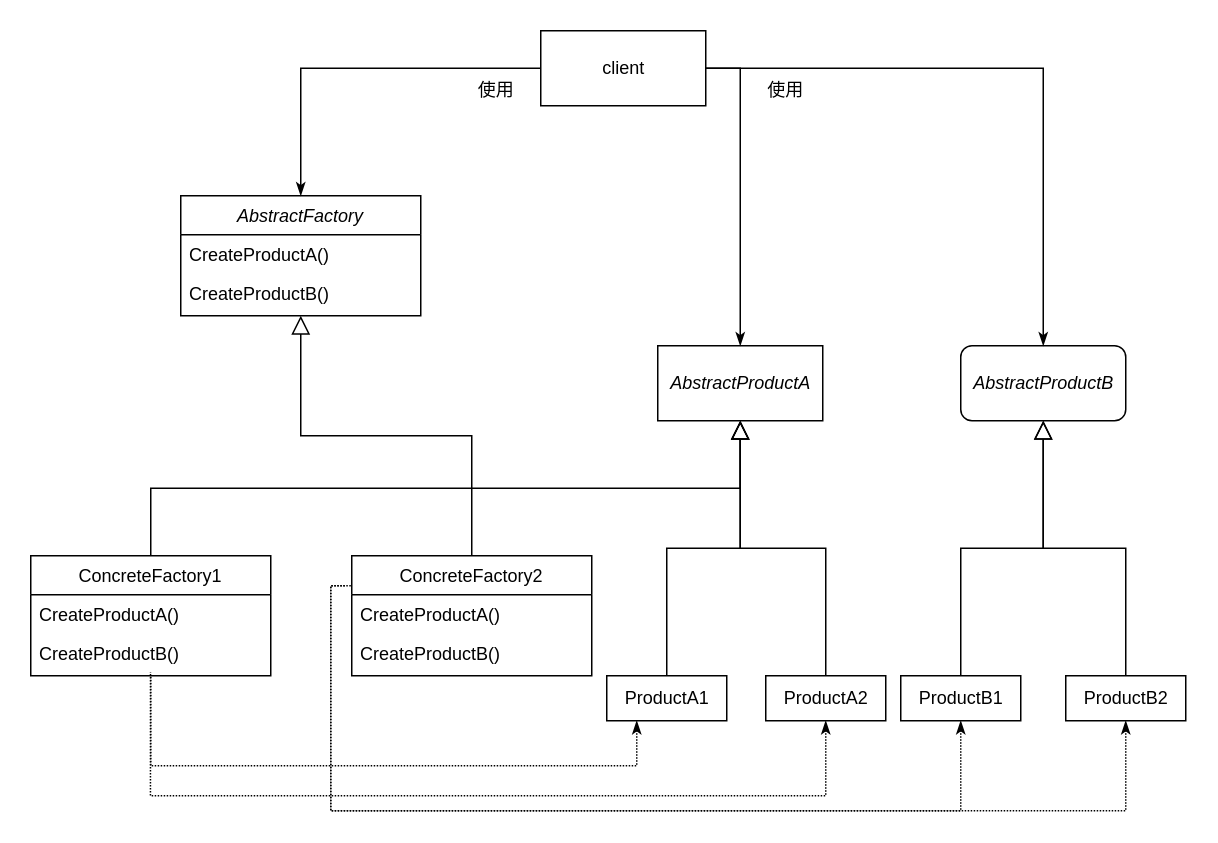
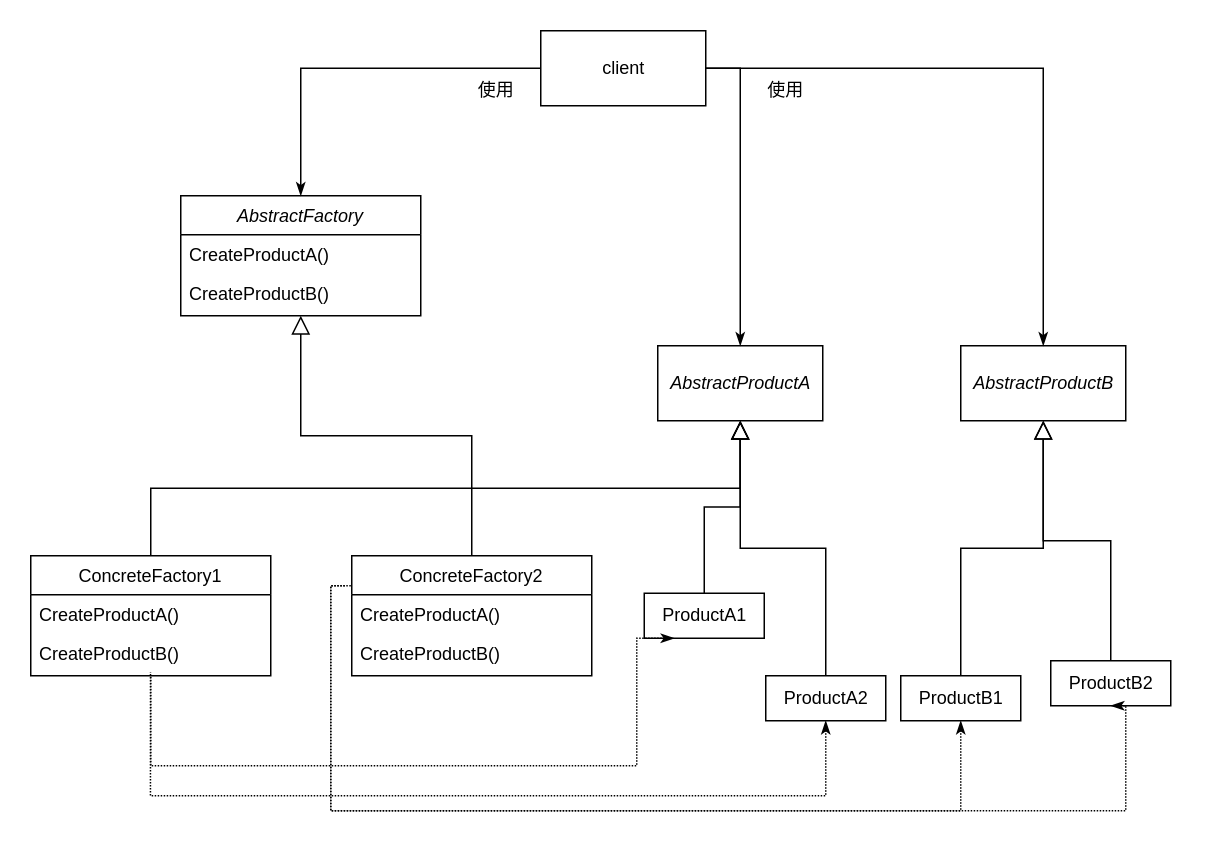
  <mxCell id="0" />
  <mxCell id="1" parent="0" />
  <mxCell id="2" value="AbstractFactory" style="swimlane;fontStyle=2;align=center;verticalAlign=top;childLayout=stackLayout;horizontal=1;startSize=26;horizontalStack=0;resizeParent=1;resizeLast=0;collapsible=1;marginBottom=0;rounded=0;shadow=0;strokeWidth=1;" parent="1" vertex="1"><mxGeometry x="120" y="130" width="160" height="80" as="geometry"><mxRectangle x="230" y="140" width="160" height="26" as="alternateBounds" /></mxGeometry></mxCell>
  <mxCell id="3" value="CreateProductA()" style="text;align=left;verticalAlign=top;spacingLeft=4;spacingRight=4;overflow=hidden;rotatable=0;points=[[0,0.5],[1,0.5]];portConstraint=eastwest;" parent="2" vertex="1"><mxGeometry y="26" width="160" height="26" as="geometry" /></mxCell>
  <mxCell id="4" value="CreateProductB()" style="text;align=left;verticalAlign=top;spacingLeft=4;spacingRight=4;overflow=hidden;rotatable=0;points=[[0,0.5],[1,0.5]];portConstraint=eastwest;rounded=0;shadow=0;html=0;" parent="2" vertex="1"><mxGeometry y="52" width="160" height="26" as="geometry" /></mxCell>
  <mxCell id="5" value="ConcreteFactory1" style="swimlane;fontStyle=0;align=center;verticalAlign=top;childLayout=stackLayout;horizontal=1;startSize=26;horizontalStack=0;resizeParent=1;resizeLast=0;collapsible=1;marginBottom=0;rounded=0;shadow=0;strokeWidth=1;" parent="1" vertex="1"><mxGeometry x="20" y="370" width="160" height="80" as="geometry"><mxRectangle x="130" y="380" width="160" height="26" as="alternateBounds" /></mxGeometry></mxCell>
  <mxCell id="6" value="CreateProductA()" style="text;align=left;verticalAlign=top;spacingLeft=4;spacingRight=4;overflow=hidden;rotatable=0;points=[[0,0.5],[1,0.5]];portConstraint=eastwest;" parent="5" vertex="1"><mxGeometry y="26" width="160" height="26" as="geometry" /></mxCell>
  <mxCell id="7" value="CreateProductB()" style="text;align=left;verticalAlign=top;spacingLeft=4;spacingRight=4;overflow=hidden;rotatable=0;points=[[0,0.5],[1,0.5]];portConstraint=eastwest;rounded=0;shadow=0;html=0;" parent="5" vertex="1"><mxGeometry y="52" width="160" height="26" as="geometry" /></mxCell>
  <mxCell id="8" value="" style="endArrow=block;endSize=10;endFill=0;shadow=0;strokeWidth=1;rounded=0;edgeStyle=elbowEdgeStyle;elbow=vertical;" parent="1" source="5" target="15" edge="1"><mxGeometry width="160" relative="1" as="geometry"><mxPoint x="100" y="213" as="sourcePoint" /><mxPoint x="100" y="213" as="targetPoint" /></mxGeometry></mxCell>
  <mxCell id="9" value="ConcreteFactory2" style="swimlane;fontStyle=0;align=center;verticalAlign=top;childLayout=stackLayout;horizontal=1;startSize=26;horizontalStack=0;resizeParent=1;resizeLast=0;collapsible=1;marginBottom=0;rounded=0;shadow=0;strokeWidth=1;" parent="1" vertex="1"><mxGeometry x="234" y="370" width="160" height="80" as="geometry"><mxRectangle x="340" y="380" width="170" height="26" as="alternateBounds" /></mxGeometry></mxCell>
  <mxCell id="10" value="CreateProductA()" style="text;align=left;verticalAlign=top;spacingLeft=4;spacingRight=4;overflow=hidden;rotatable=0;points=[[0,0.5],[1,0.5]];portConstraint=eastwest;" parent="9" vertex="1"><mxGeometry y="26" width="160" height="26" as="geometry" /></mxCell>
  <mxCell id="11" value="CreateProductB()" style="text;align=left;verticalAlign=top;spacingLeft=4;spacingRight=4;overflow=hidden;rotatable=0;points=[[0,0.5],[1,0.5]];portConstraint=eastwest;" vertex="1" parent="9"><mxGeometry y="52" width="160" height="26" as="geometry" /></mxCell>
  <mxCell id="12" value="" style="endArrow=block;endSize=10;endFill=0;shadow=0;strokeWidth=1;rounded=0;edgeStyle=elbowEdgeStyle;elbow=vertical;" parent="1" source="9" target="2" edge="1"><mxGeometry width="160" relative="1" as="geometry"><mxPoint x="110" y="383" as="sourcePoint" /><mxPoint x="210" y="281" as="targetPoint" /></mxGeometry></mxCell>
  <mxCell id="13" value="" style="endArrow=none;shadow=0;strokeWidth=1;rounded=0;endFill=0;edgeStyle=elbowEdgeStyle;elbow=vertical;startArrow=classicThin;startFill=1;entryX=0;entryY=0.5;entryDx=0;entryDy=0;exitX=0.5;exitY=0;exitDx=0;exitDy=0;" parent="1" source="2" target="14" edge="1"><mxGeometry x="0.5" y="41" relative="1" as="geometry"><mxPoint x="370" y="202" as="sourcePoint" /><mxPoint x="350" y="40" as="targetPoint" /><mxPoint x="-40" y="32" as="offset" /><Array as="points"><mxPoint x="330" y="45" /></Array></mxGeometry></mxCell>
  <mxCell id="14" value="client" style="html=1;" vertex="1" parent="1"><mxGeometry x="360" y="20" width="110" height="50" as="geometry" /></mxCell>
  <mxCell id="15" value="&lt;i&gt;AbstractProductA&lt;/i&gt;" style="html=1;" vertex="1" parent="1"><mxGeometry x="438" y="230" width="110" height="50" as="geometry" /></mxCell>
- <mxCell id="16" value="&lt;i&gt;AbstractProductB&lt;/i&gt;" style="html=1;rounded=1;" vertex="1" parent="1"><mxGeometry x="640" y="230" width="110" height="50" as="geometry" /></mxCell>
+ <mxCell id="16" value="&lt;i&gt;AbstractProductB&lt;/i&gt;" style="html=1;" vertex="1" parent="1"><mxGeometry x="640" y="230" width="110" height="50" as="geometry" /></mxCell>
  <mxCell id="17" value="" style="endArrow=none;shadow=0;strokeWidth=1;rounded=0;endFill=0;elbow=vertical;startArrow=classicThin;startFill=1;entryX=1;entryY=0.5;entryDx=0;entryDy=0;exitX=0.5;exitY=0;exitDx=0;exitDy=0;edgeStyle=orthogonalEdgeStyle;" edge="1" parent="1" source="15" target="14"><mxGeometry x="0.5" y="41" relative="1" as="geometry"><mxPoint x="210" y="140" as="sourcePoint" /><mxPoint x="370" y="55" as="targetPoint" /><mxPoint x="-40" y="32" as="offset" /></mxGeometry></mxCell>
  <mxCell id="18" value="" style="endArrow=none;shadow=0;strokeWidth=1;rounded=0;endFill=0;elbow=vertical;startArrow=classicThin;startFill=1;entryX=1;entryY=0.5;entryDx=0;entryDy=0;exitX=0.5;exitY=0;exitDx=0;exitDy=0;edgeStyle=orthogonalEdgeStyle;" edge="1" parent="1" source="16" target="14"><mxGeometry x="0.5" y="41" relative="1" as="geometry"><mxPoint x="220" y="150" as="sourcePoint" /><mxPoint x="380" y="65" as="targetPoint" /><mxPoint x="-40" y="32" as="offset" /></mxGeometry></mxCell>
  <mxCell id="19" value="" style="endArrow=block;endSize=10;endFill=0;shadow=0;strokeWidth=1;rounded=0;elbow=vertical;exitX=0.5;exitY=0;exitDx=0;exitDy=0;edgeStyle=orthogonalEdgeStyle;entryX=0.5;entryY=1;entryDx=0;entryDy=0;" edge="1" parent="1" source="21" target="15"><mxGeometry width="160" relative="1" as="geometry"><mxPoint x="486" y="410" as="sourcePoint" /><mxPoint x="486" y="280" as="targetPoint" /></mxGeometry></mxCell>
  <mxCell id="20" value="ProductA2" style="html=1;" vertex="1" parent="1"><mxGeometry x="510" y="450" width="80" height="30" as="geometry" /></mxCell>
- <mxCell id="21" value="ProductA1" style="html=1;" vertex="1" parent="1"><mxGeometry x="404" y="450" width="80" height="30" as="geometry" /></mxCell>
+ <mxCell id="21" value="ProductA1" style="html=1;" vertex="1" parent="1"><mxGeometry x="429" y="395" width="80" height="30" as="geometry" /></mxCell>
  <mxCell id="22" value="" style="endArrow=block;endSize=10;endFill=0;shadow=0;strokeWidth=1;rounded=0;elbow=vertical;exitX=0.5;exitY=0;exitDx=0;exitDy=0;edgeStyle=orthogonalEdgeStyle;entryX=0.5;entryY=1;entryDx=0;entryDy=0;" edge="1" parent="1" source="20" target="15"><mxGeometry width="160" relative="1" as="geometry"><mxPoint x="425" y="480" as="sourcePoint" /><mxPoint x="530" y="300" as="targetPoint" /></mxGeometry></mxCell>
  <mxCell id="23" value="" style="endArrow=none;shadow=0;strokeWidth=1;rounded=0;endFill=0;elbow=vertical;startArrow=classicThin;startFill=1;entryX=0.5;entryY=1;entryDx=0;entryDy=0;exitX=0.25;exitY=1;exitDx=0;exitDy=0;edgeStyle=orthogonalEdgeStyle;dashed=1;dashPattern=1 1;" edge="1" parent="1" source="21" target="5"><mxGeometry x="0.5" y="41" relative="1" as="geometry"><mxPoint x="350.5" y="590" as="sourcePoint" /><mxPoint x="300" y="430" as="targetPoint" /><mxPoint x="-40" y="32" as="offset" /><Array as="points"><mxPoint x="424" y="510" /><mxPoint x="100" y="510" /></Array></mxGeometry></mxCell>
  <mxCell id="24" value="" style="endArrow=none;shadow=0;strokeWidth=1;rounded=0;endFill=0;elbow=vertical;startArrow=classicThin;startFill=1;exitX=0.5;exitY=1;exitDx=0;exitDy=0;edgeStyle=orthogonalEdgeStyle;dashed=1;dashPattern=1 1;entryX=0.499;entryY=0.978;entryDx=0;entryDy=0;entryPerimeter=0;" edge="1" parent="1" source="20" target="7"><mxGeometry x="0.5" y="41" relative="1" as="geometry"><mxPoint x="397.5" y="530" as="sourcePoint" /><mxPoint x="100" y="450" as="targetPoint" /><mxPoint x="-40" y="32" as="offset" /><Array as="points"><mxPoint x="550" y="530" /><mxPoint x="100" y="530" /></Array></mxGeometry></mxCell>
  <mxCell id="25" value="" style="endArrow=block;endSize=10;endFill=0;shadow=0;strokeWidth=1;rounded=0;elbow=vertical;exitX=0.5;exitY=0;exitDx=0;exitDy=0;edgeStyle=orthogonalEdgeStyle;entryX=0.5;entryY=1;entryDx=0;entryDy=0;" edge="1" parent="1" source="27" target="16"><mxGeometry width="160" relative="1" as="geometry"><mxPoint x="496" y="420" as="sourcePoint" /><mxPoint x="503" y="290" as="targetPoint" /></mxGeometry></mxCell>
- <mxCell id="26" value="ProductB2" style="html=1;" vertex="1" parent="1"><mxGeometry x="710" y="450" width="80" height="30" as="geometry" /></mxCell>
+ <mxCell id="26" value="ProductB2" style="html=1;" vertex="1" parent="1"><mxGeometry x="700" y="440" width="80" height="30" as="geometry" /></mxCell>
  <mxCell id="27" value="ProductB1" style="html=1;" vertex="1" parent="1"><mxGeometry x="600" y="450" width="80" height="30" as="geometry" /></mxCell>
  <mxCell id="28" value="" style="endArrow=block;endSize=10;endFill=0;shadow=0;strokeWidth=1;rounded=0;elbow=vertical;exitX=0.5;exitY=0;exitDx=0;exitDy=0;edgeStyle=orthogonalEdgeStyle;entryX=0.5;entryY=1;entryDx=0;entryDy=0;" edge="1" parent="1" source="26" target="16"><mxGeometry width="160" relative="1" as="geometry"><mxPoint x="435" y="490" as="sourcePoint" /><mxPoint x="503" y="290" as="targetPoint" /></mxGeometry></mxCell>
  <mxCell id="29" value="" style="endArrow=none;shadow=0;strokeWidth=1;rounded=0;endFill=0;elbow=vertical;startArrow=classicThin;startFill=1;entryX=0;entryY=0.25;entryDx=0;entryDy=0;edgeStyle=orthogonalEdgeStyle;dashed=1;dashPattern=1 1;exitX=0.5;exitY=1;exitDx=0;exitDy=0;" edge="1" parent="1" source="27" target="9"><mxGeometry x="0.5" y="41" relative="1" as="geometry"><mxPoint x="640" y="490" as="sourcePoint" /><mxPoint x="110" y="460" as="targetPoint" /><mxPoint x="-40" y="32" as="offset" /><Array as="points"><mxPoint x="640" y="540" /><mxPoint x="220" y="540" /><mxPoint x="220" y="390" /></Array></mxGeometry></mxCell>
  <mxCell id="30" value="" style="endArrow=none;shadow=0;strokeWidth=1;rounded=0;endFill=0;elbow=vertical;startArrow=classicThin;startFill=1;exitX=0.5;exitY=1;exitDx=0;exitDy=0;edgeStyle=orthogonalEdgeStyle;dashed=1;dashPattern=1 1;" edge="1" parent="1" source="26"><mxGeometry x="0.5" y="41" relative="1" as="geometry"><mxPoint x="560" y="490" as="sourcePoint" /><mxPoint x="230" y="390" as="targetPoint" /><mxPoint x="-40" y="32" as="offset" /><Array as="points"><mxPoint x="750" y="540" /><mxPoint x="220" y="540" /><mxPoint x="220" y="390" /></Array></mxGeometry></mxCell>
  <mxCell id="31" value="使用" style="text;html=1;align=center;verticalAlign=middle;resizable=0;points=[];autosize=1;strokeColor=none;fillColor=none;" vertex="1" parent="1"><mxGeometry x="305" y="45" width="50" height="30" as="geometry" /></mxCell>
  <mxCell id="32" value="使用" style="text;html=1;align=center;verticalAlign=middle;resizable=0;points=[];autosize=1;strokeColor=none;fillColor=none;" vertex="1" parent="1"><mxGeometry x="498" y="45" width="50" height="30" as="geometry" /></mxCell>
